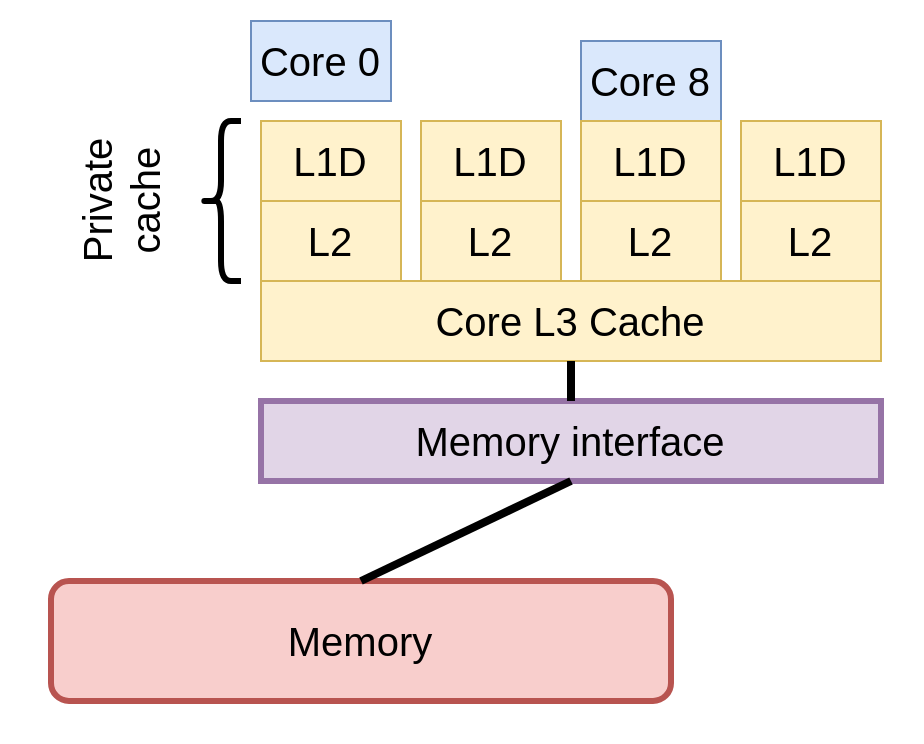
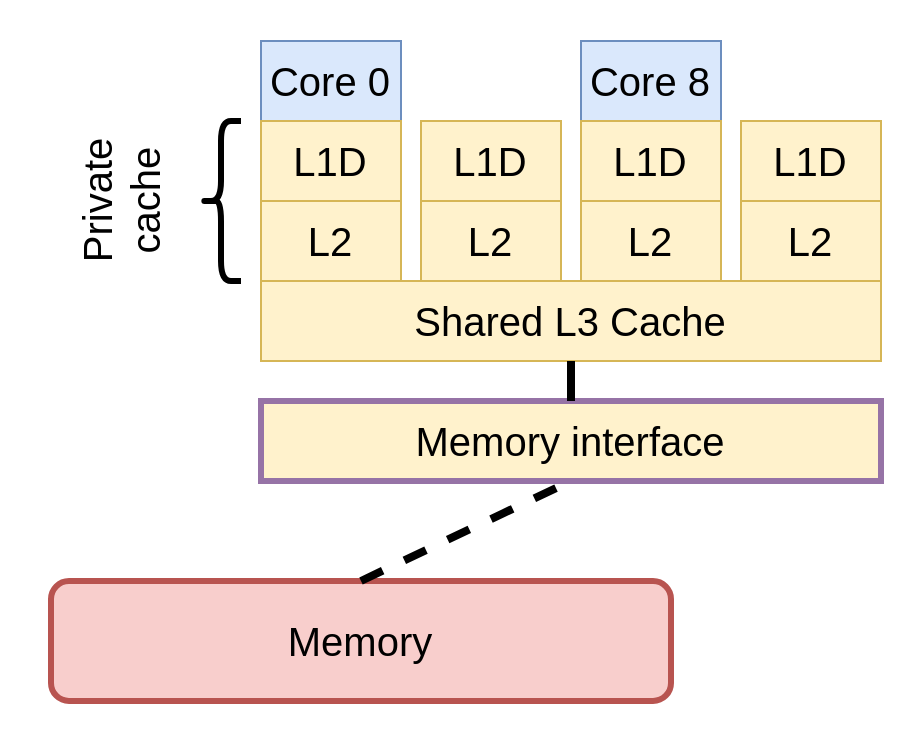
  <mxCell id="0" />
  <mxCell id="1" parent="0" />
- <mxCell id="2" value="&lt;font style=&quot;font-size: 20px&quot;&gt;Core 0&lt;/font&gt;" style="rounded=0;whiteSpace=wrap;html=1;fillColor=#dae8fc;strokeColor=#6c8ebf;" vertex="1" parent="1"><mxGeometry x="125" y="10" width="70" height="40" as="geometry" /></mxCell>
+ <mxCell id="2" value="&lt;font style=&quot;font-size: 20px&quot;&gt;Core 0&lt;/font&gt;" style="rounded=0;whiteSpace=wrap;html=1;fillColor=#dae8fc;strokeColor=#6c8ebf;" vertex="1" parent="1"><mxGeometry x="130" y="20" width="70" height="40" as="geometry" /></mxCell>
  <mxCell id="3" value="&lt;font style=&quot;font-size: 20px&quot;&gt;L1D&lt;/font&gt;" style="rounded=0;whiteSpace=wrap;html=1;fillColor=#fff2cc;strokeColor=#d6b656;" vertex="1" parent="1"><mxGeometry x="130" y="60" width="70" height="40" as="geometry" /></mxCell>
  <mxCell id="4" value="&lt;font style=&quot;font-size: 20px&quot;&gt;L2&lt;/font&gt;" style="rounded=0;whiteSpace=wrap;html=1;fillColor=#fff2cc;strokeColor=#d6b656;" vertex="1" parent="1"><mxGeometry x="130" y="100" width="70" height="40" as="geometry" /></mxCell>
  <mxCell id="5" value="&lt;font style=&quot;font-size: 20px&quot;&gt;L1D&lt;/font&gt;" style="rounded=0;whiteSpace=wrap;html=1;fillColor=#fff2cc;strokeColor=#d6b656;" vertex="1" parent="1"><mxGeometry x="210" y="60" width="70" height="40" as="geometry" /></mxCell>
  <mxCell id="6" value="&lt;font style=&quot;font-size: 20px&quot;&gt;L2&lt;/font&gt;" style="rounded=0;whiteSpace=wrap;html=1;fillColor=#fff2cc;strokeColor=#d6b656;" vertex="1" parent="1"><mxGeometry x="210" y="100" width="70" height="40" as="geometry" /></mxCell>
  <mxCell id="7" value="&lt;font style=&quot;font-size: 20px&quot;&gt;Core 8&lt;/font&gt;" style="rounded=0;whiteSpace=wrap;html=1;fillColor=#dae8fc;strokeColor=#6c8ebf;" vertex="1" parent="1"><mxGeometry x="290" y="20" width="70" height="40" as="geometry" /></mxCell>
  <mxCell id="8" value="&lt;font style=&quot;font-size: 20px&quot;&gt;L1D&lt;/font&gt;" style="rounded=0;whiteSpace=wrap;html=1;fillColor=#fff2cc;strokeColor=#d6b656;" vertex="1" parent="1"><mxGeometry x="290" y="60" width="70" height="40" as="geometry" /></mxCell>
  <mxCell id="9" value="&lt;font style=&quot;font-size: 20px&quot;&gt;L2&lt;/font&gt;" style="rounded=0;whiteSpace=wrap;html=1;fillColor=#fff2cc;strokeColor=#d6b656;" vertex="1" parent="1"><mxGeometry x="290" y="100" width="70" height="40" as="geometry" /></mxCell>
  <mxCell id="10" value="&lt;font style=&quot;font-size: 20px&quot;&gt;L1D&lt;/font&gt;" style="rounded=0;whiteSpace=wrap;html=1;fillColor=#fff2cc;strokeColor=#d6b656;" vertex="1" parent="1"><mxGeometry x="370" y="60" width="70" height="40" as="geometry" /></mxCell>
  <mxCell id="11" value="&lt;font style=&quot;font-size: 20px&quot;&gt;L2&lt;/font&gt;" style="rounded=0;whiteSpace=wrap;html=1;fillColor=#fff2cc;strokeColor=#d6b656;" vertex="1" parent="1"><mxGeometry x="370" y="100" width="70" height="40" as="geometry" /></mxCell>
- <mxCell id="12" value="&lt;font style=&quot;font-size: 20px&quot;&gt;Core L3 Cache&lt;/font&gt;" style="rounded=0;whiteSpace=wrap;html=1;fillColor=#fff2cc;strokeColor=#d6b656;" vertex="1" parent="1"><mxGeometry x="130" y="140" width="310" height="40" as="geometry" /></mxCell>
+ <mxCell id="12" value="&lt;font style=&quot;font-size: 20px&quot;&gt;Shared L3 Cache&lt;/font&gt;" style="rounded=0;whiteSpace=wrap;html=1;fillColor=#fff2cc;strokeColor=#d6b656;" vertex="1" parent="1"><mxGeometry x="130" y="140" width="310" height="40" as="geometry" /></mxCell>
  <mxCell id="13" value="" style="shape=curlyBracket;whiteSpace=wrap;html=1;rounded=1;strokeWidth=3;" vertex="1" parent="1"><mxGeometry x="100" y="60" width="20" height="80" as="geometry" /></mxCell>
  <mxCell id="14" value="Private cache" style="text;html=1;strokeColor=none;fillColor=none;align=center;verticalAlign=middle;whiteSpace=wrap;rounded=0;fontSize=20;rotation=270;" vertex="1" parent="1"><mxGeometry x="20" y="75" width="80" height="50" as="geometry" /></mxCell>
  <mxCell id="15" value="Memory" style="rounded=1;whiteSpace=wrap;html=1;strokeWidth=3;fontSize=20;fillColor=#f8cecc;strokeColor=#b85450;" vertex="1" parent="1"><mxGeometry x="25" y="290" width="310" height="60" as="geometry" /></mxCell>
- <mxCell id="16" value="Memory interface" style="rounded=0;whiteSpace=wrap;html=1;strokeWidth=3;fontSize=20;fillColor=#e1d5e7;strokeColor=#9673a6;" vertex="1" parent="1"><mxGeometry x="130" y="200" width="310" height="40" as="geometry" /></mxCell>
- <mxCell id="17" value="" style="endArrow=none;html=1;fontSize=20;strokeWidth=4;exitX=0.5;exitY=0;exitDx=0;exitDy=0;entryX=0.5;entryY=1;entryDx=0;entryDy=0;" edge="1" parent="1" source="15" target="16"><mxGeometry width="50" height="50" relative="1" as="geometry"><mxPoint x="40" y="420" as="sourcePoint" /><mxPoint x="285" y="260" as="targetPoint" /></mxGeometry></mxCell>
+ <mxCell id="16" value="Memory interface" style="rounded=0;whiteSpace=wrap;html=1;strokeWidth=3;fontSize=20;fillColor=#fff2cc;strokeColor=#9673a6;" vertex="1" parent="1"><mxGeometry x="130" y="200" width="310" height="40" as="geometry" /></mxCell>
+ <mxCell id="17" value="" style="endArrow=none;html=1;fontSize=20;strokeWidth=4;exitX=0.5;exitY=0;exitDx=0;exitDy=0;entryX=0.5;entryY=1;entryDx=0;entryDy=0;dashed=1;" edge="1" parent="1" source="15" target="16"><mxGeometry width="50" height="50" relative="1" as="geometry"><mxPoint x="40" y="420" as="sourcePoint" /><mxPoint x="285" y="260" as="targetPoint" /></mxGeometry></mxCell>
  <mxCell id="18" value="" style="endArrow=none;html=1;fontSize=20;strokeWidth=4;" edge="1" parent="1"><mxGeometry width="50" height="50" relative="1" as="geometry"><mxPoint x="285" y="200" as="sourcePoint" /><mxPoint x="285" y="180" as="targetPoint" /></mxGeometry></mxCell>
